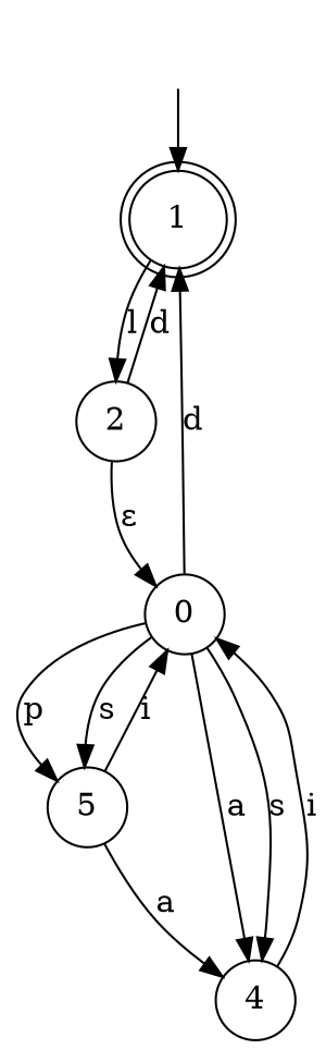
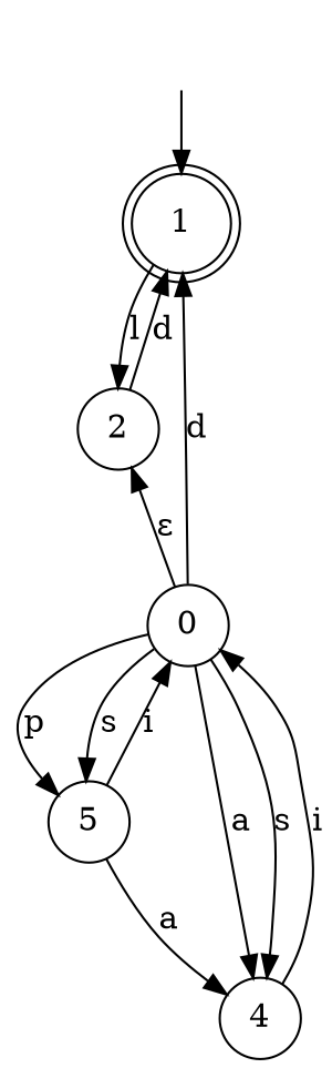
  digraph {
    rankdir=TB
    node [shape=circle]
    "" [shape=plaintext]
    n2 [label=1 shape=doublecircle]
    n3 [label=2]
    n4 [label=0]
    n5 [label=5]
    n6 [label=4]
    "" -> n2
    n2 -> n3 [label=l]
    n3 -> n2 [label=d]
-   n3 -> n4 [label="ε"]
+   n4 -> n3 [label="ε"]
    n4 -> n2 [label=d]
    n4 -> n5 [label=p]
    n4 -> n5 [label=s]
    n4 -> n6 [label=a]
    n4 -> n6 [label=s]
    n5 -> n4 [label=i]
    n5 -> n6 [label=a]
    n6 -> n4 [label=i]
  }
